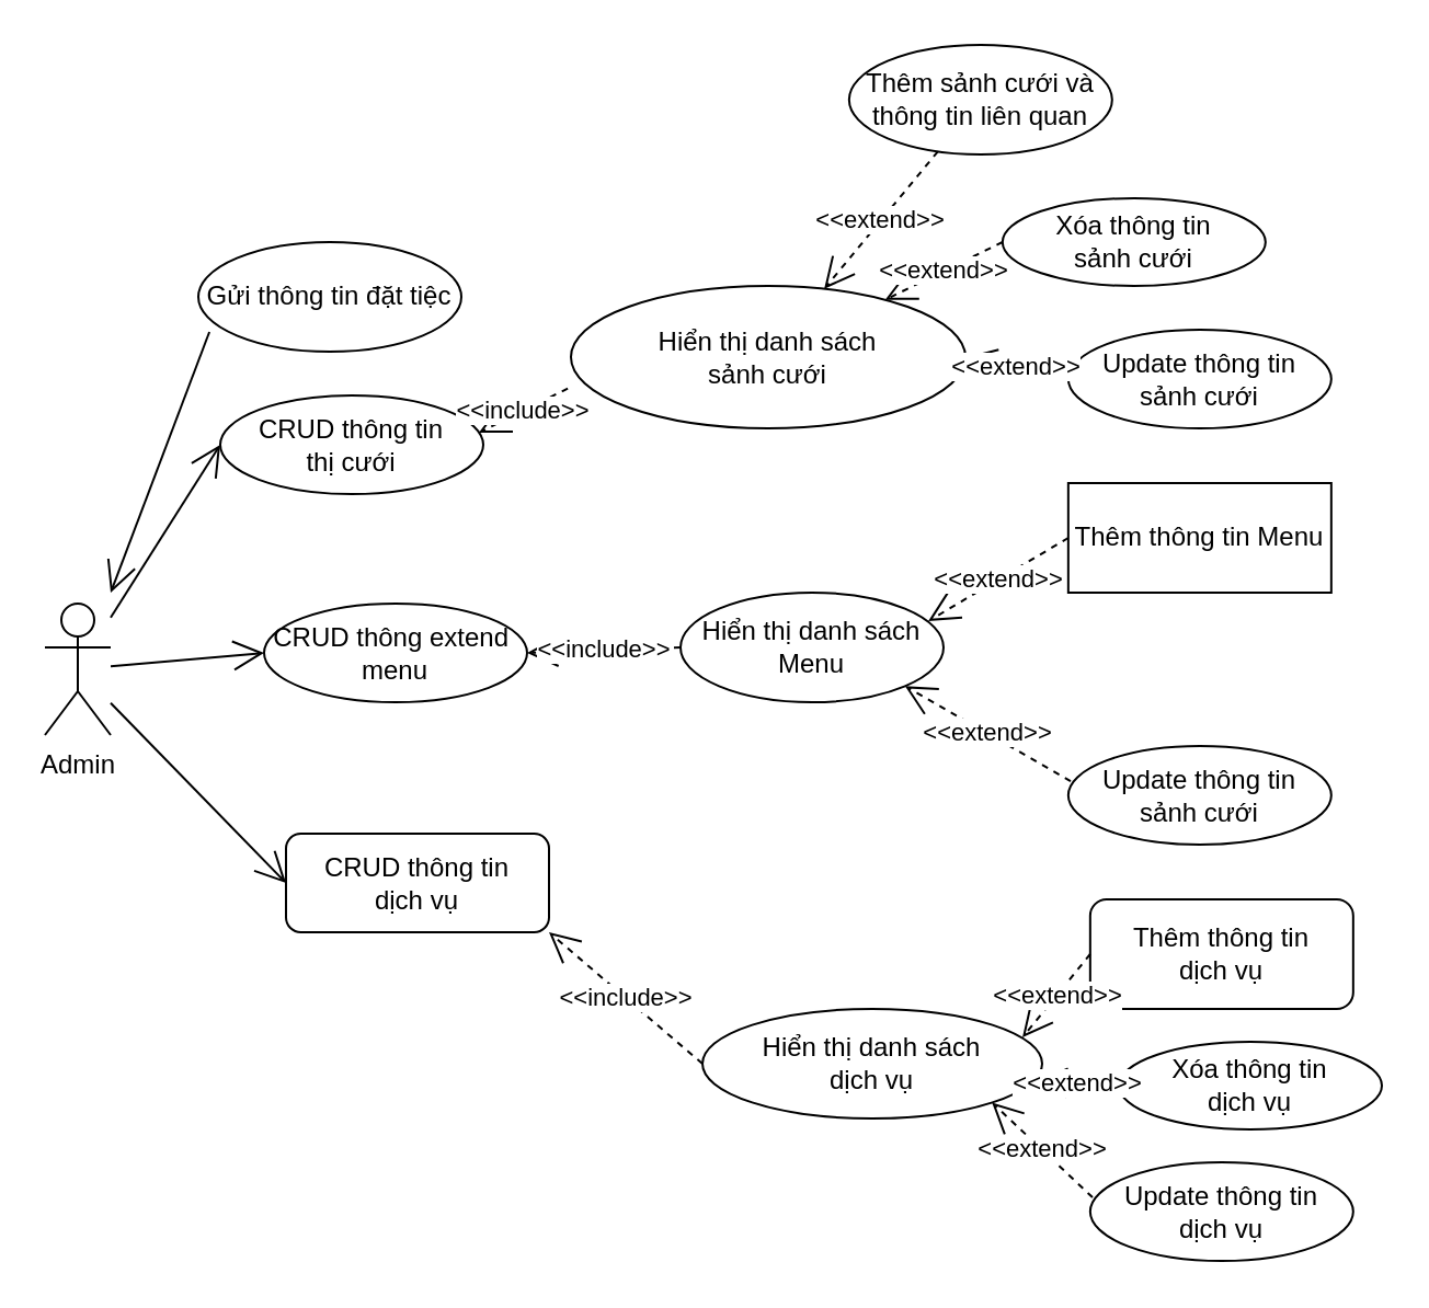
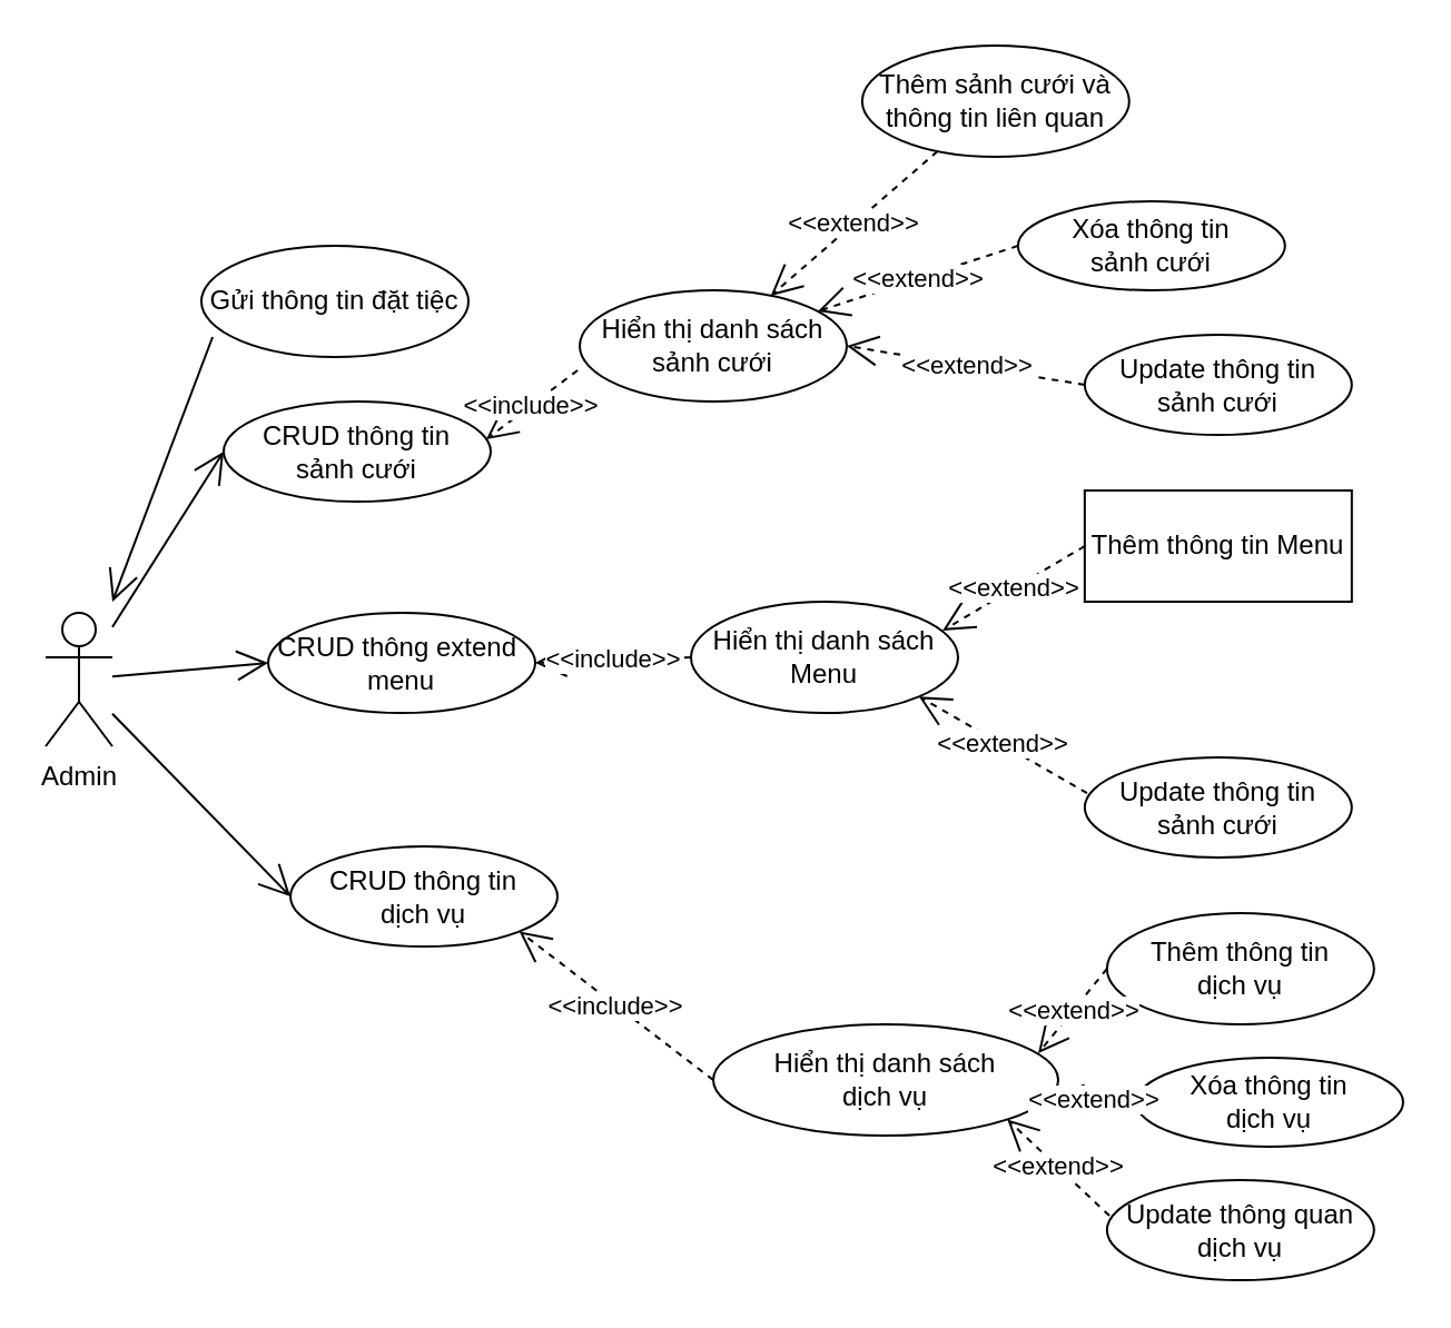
  <mxCell id="0" />
  <mxCell id="1" parent="0" />
  <mxCell id="2" value="Admin" style="shape=umlActor;verticalLabelPosition=bottom;verticalAlign=top;html=1;outlineConnect=0;" vertex="1" parent="1"><mxGeometry y="275" width="30" height="60" as="geometry" x="20" /></mxCell>
- <mxCell id="3" value="CRUD thông tin &lt;br&gt;thị cưới" style="ellipse;whiteSpace=wrap;html=1;" vertex="1" parent="1"><mxGeometry x="100" y="180" width="120" height="45" as="geometry" /></mxCell>
- <mxCell id="4" value="CRUD thông tin &lt;br&gt;dịch vụ" style="whiteSpace=wrap;html=1;rounded=1;" vertex="1" parent="1"><mxGeometry x="130" y="380" width="120" height="45" as="geometry" /></mxCell>
+ <mxCell id="3" value="CRUD thông tin &lt;br&gt;sảnh cưới" style="ellipse;whiteSpace=wrap;html=1;" vertex="1" parent="1"><mxGeometry x="100" y="180" width="120" height="45" as="geometry" /></mxCell>
+ <mxCell id="4" value="CRUD thông tin &lt;br&gt;dịch vụ" style="ellipse;whiteSpace=wrap;html=1;" vertex="1" parent="1"><mxGeometry x="130" y="380" width="120" height="45" as="geometry" /></mxCell>
  <mxCell id="5" value="CRUD thông extend&amp;nbsp;&lt;br&gt;menu" style="ellipse;whiteSpace=wrap;html=1;" vertex="1" parent="1"><mxGeometry x="120" y="275" width="120" height="45" as="geometry" /></mxCell>
  <mxCell id="6" value="" style="endArrow=open;endFill=1;endSize=12;html=1;entryX=0;entryY=0.5;entryDx=0;entryDy=0;" edge="1" parent="1" target="3" source="2"><mxGeometry width="160" relative="1" as="geometry"><mxPoint x="410" y="385" as="sourcePoint" /><mxPoint x="420" y="431.176" as="targetPoint" /></mxGeometry></mxCell>
  <mxCell id="7" value="" style="endArrow=open;endFill=1;endSize=12;html=1;entryX=0;entryY=0.5;entryDx=0;entryDy=0;" edge="1" parent="1" target="5" source="2"><mxGeometry width="160" relative="1" as="geometry"><mxPoint x="400" y="395" as="sourcePoint" /><mxPoint x="340" y="256.25" as="targetPoint" /></mxGeometry></mxCell>
  <mxCell id="8" value="" style="endArrow=open;endFill=1;endSize=12;html=1;entryX=0;entryY=0.5;entryDx=0;entryDy=0;" edge="1" parent="1" target="4" source="2"><mxGeometry width="160" relative="1" as="geometry"><mxPoint x="400" y="425" as="sourcePoint" /><mxPoint x="343.04" y="326.995" as="targetPoint" /></mxGeometry></mxCell>
  <mxCell id="9" value="Thêm sảnh cưới và thông tin liên quan" style="ellipse;whiteSpace=wrap;html=1;" vertex="1" parent="1"><mxGeometry x="386.92" y="20" width="120" height="50" as="geometry" /></mxCell>
  <mxCell id="10" value="Xóa thông tin &lt;br&gt;sảnh cưới" style="ellipse;whiteSpace=wrap;html=1;" vertex="1" parent="1"><mxGeometry x="456.92" y="90" width="120" height="40" as="geometry" /></mxCell>
  <mxCell id="11" value="Update thông tin &lt;br&gt;sảnh cưới" style="ellipse;whiteSpace=wrap;html=1;" vertex="1" parent="1"><mxGeometry x="486.92" y="150" width="120" height="45" as="geometry" /></mxCell>
  <mxCell id="12" value="Thêm thông tin Menu" style="whiteSpace=wrap;html=1;rounded=0;" vertex="1" parent="1"><mxGeometry x="486.92" y="220" width="120" height="50" as="geometry" /></mxCell>
  <mxCell id="13" value="Update thông tin &lt;br&gt;sảnh cưới" style="ellipse;whiteSpace=wrap;html=1;" vertex="1" parent="1"><mxGeometry x="486.92" y="340" width="120" height="45" as="geometry" /></mxCell>
- <mxCell id="14" value="Hiển thị danh sách&lt;br&gt;sảnh cưới" style="ellipse;whiteSpace=wrap;html=1;" vertex="1" parent="1"><mxGeometry x="260" y="130" width="180" height="65" as="geometry" /></mxCell>
+ <mxCell id="14" value="Hiển thị danh sách&lt;br&gt;sảnh cưới" style="ellipse;whiteSpace=wrap;html=1;" vertex="1" parent="1"><mxGeometry x="260" y="130" width="120" height="50" as="geometry" /></mxCell>
  <mxCell id="15" value="&amp;lt;&amp;lt;extend&amp;gt;&amp;gt;" style="endArrow=open;endSize=12;dashed=1;html=1;" edge="1" parent="1" source="9" target="14"><mxGeometry width="160" relative="1" as="geometry"><mxPoint x="356.92" y="242.5" as="sourcePoint" /><mxPoint x="369.997" y="121.923" as="targetPoint" /></mxGeometry></mxCell>
  <mxCell id="16" value="&amp;lt;&amp;lt;extend&amp;gt;&amp;gt;" style="endArrow=open;endSize=12;dashed=1;html=1;exitX=0;exitY=0.5;exitDx=0;exitDy=0;" edge="1" parent="1" source="10" target="14"><mxGeometry width="160" relative="1" as="geometry"><mxPoint x="433.843" y="78.077" as="sourcePoint" /><mxPoint x="400.92" y="132" as="targetPoint" /></mxGeometry></mxCell>
  <mxCell id="17" value="&amp;lt;&amp;lt;extend&amp;gt;&amp;gt;" style="endArrow=open;endSize=12;dashed=1;html=1;exitX=0;exitY=0.5;exitDx=0;exitDy=0;entryX=1;entryY=0.5;entryDx=0;entryDy=0;" edge="1" parent="1" source="11" target="14"><mxGeometry width="160" relative="1" as="geometry"><mxPoint x="466.92" y="120" as="sourcePoint" /><mxPoint x="401.37" y="155.501" as="targetPoint" /></mxGeometry></mxCell>
  <mxCell id="18" value="Hiển thị danh sách&lt;br&gt;Menu" style="ellipse;whiteSpace=wrap;html=1;" vertex="1" parent="1"><mxGeometry x="310" y="270" width="120" height="50" as="geometry" /></mxCell>
  <mxCell id="19" value="&amp;lt;&amp;lt;include&amp;gt;&amp;gt;" style="endArrow=open;endSize=12;dashed=1;html=1;exitX=-0.008;exitY=0.72;exitDx=0;exitDy=0;entryX=0.983;entryY=0.378;entryDx=0;entryDy=0;entryPerimeter=0;exitPerimeter=0;" edge="1" parent="1" source="14" target="3"><mxGeometry width="160" relative="1" as="geometry"><mxPoint x="450" y="182.5" as="sourcePoint" /><mxPoint x="357.897" y="171.562" as="targetPoint" /></mxGeometry></mxCell>
  <mxCell id="20" value="&amp;lt;&amp;lt;extend&amp;gt;&amp;gt;" style="endArrow=open;endSize=12;dashed=1;html=1;exitX=0;exitY=0.5;exitDx=0;exitDy=0;entryX=0.942;entryY=0.26;entryDx=0;entryDy=0;entryPerimeter=0;" edge="1" parent="1" source="12" target="18"><mxGeometry width="160" relative="1" as="geometry"><mxPoint x="466.92" y="120" as="sourcePoint" /><mxPoint x="376.987" y="149.453" as="targetPoint" /></mxGeometry></mxCell>
  <mxCell id="21" value="&amp;lt;&amp;lt;extend&amp;gt;&amp;gt;" style="endArrow=open;endSize=12;dashed=1;html=1;exitX=0.009;exitY=0.356;exitDx=0;exitDy=0;entryX=1;entryY=1;entryDx=0;entryDy=0;exitPerimeter=0;" edge="1" parent="1" source="13" target="18"><mxGeometry width="160" relative="1" as="geometry"><mxPoint x="510" y="315" as="sourcePoint" /><mxPoint x="427.96" y="313" as="targetPoint" /></mxGeometry></mxCell>
  <mxCell id="22" value="&amp;lt;&amp;lt;include&amp;gt;&amp;gt;" style="endArrow=open;endSize=12;dashed=1;html=1;exitX=0;exitY=0.5;exitDx=0;exitDy=0;entryX=1;entryY=0.5;entryDx=0;entryDy=0;" edge="1" parent="1" source="18" target="5"><mxGeometry width="160" relative="1" as="geometry"><mxPoint x="498" y="366.02" as="sourcePoint" /><mxPoint x="412.426" y="322.678" as="targetPoint" /></mxGeometry></mxCell>
- <mxCell id="23" value="Thêm thông tin&lt;br&gt;dịch vụ" style="whiteSpace=wrap;html=1;rounded=1;" vertex="1" parent="1"><mxGeometry x="496.92" y="410" width="120" height="50" as="geometry" /></mxCell>
+ <mxCell id="23" value="Thêm thông tin&lt;br&gt;dịch vụ" style="ellipse;whiteSpace=wrap;html=1;" vertex="1" parent="1"><mxGeometry x="496.92" y="410" width="120" height="50" as="geometry" /></mxCell>
  <mxCell id="24" value="Xóa thông tin&lt;br&gt;dịch vụ" style="ellipse;whiteSpace=wrap;html=1;" vertex="1" parent="1"><mxGeometry x="510" y="475" width="120" height="40" as="geometry" /></mxCell>
- <mxCell id="25" value="Update thông tin &lt;br&gt;dịch vụ" style="ellipse;whiteSpace=wrap;html=1;" vertex="1" parent="1"><mxGeometry x="496.92" y="530" width="120" height="45" as="geometry" /></mxCell>
+ <mxCell id="25" value="Update thông quan &lt;br&gt;dịch vụ" style="ellipse;whiteSpace=wrap;html=1;" vertex="1" parent="1"><mxGeometry x="496.92" y="530" width="120" height="45" as="geometry" /></mxCell>
  <mxCell id="26" value="Hiển thị danh sách&lt;br&gt;dịch vụ" style="ellipse;whiteSpace=wrap;html=1;" vertex="1" parent="1"><mxGeometry x="320" y="460" width="155" height="50" as="geometry" /></mxCell>
  <mxCell id="27" value="&amp;lt;&amp;lt;extend&amp;gt;&amp;gt;" style="endArrow=open;endSize=12;dashed=1;html=1;exitX=0;exitY=0.5;exitDx=0;exitDy=0;entryX=0.942;entryY=0.26;entryDx=0;entryDy=0;entryPerimeter=0;" edge="1" source="23" target="26" parent="1"><mxGeometry width="160" relative="1" as="geometry"><mxPoint x="476.92" y="310" as="sourcePoint" /><mxPoint x="386.987" y="339.453" as="targetPoint" /></mxGeometry></mxCell>
  <mxCell id="28" value="&amp;lt;&amp;lt;extend&amp;gt;&amp;gt;" style="endArrow=open;endSize=12;dashed=1;html=1;exitX=0;exitY=0.5;exitDx=0;exitDy=0;entryX=0.983;entryY=0.66;entryDx=0;entryDy=0;entryPerimeter=0;" edge="1" source="24" target="26" parent="1"><mxGeometry width="160" relative="1" as="geometry"><mxPoint x="506.92" y="445" as="sourcePoint" /><mxPoint x="433.04" y="483" as="targetPoint" /></mxGeometry></mxCell>
  <mxCell id="29" value="&amp;lt;&amp;lt;extend&amp;gt;&amp;gt;" style="endArrow=open;endSize=12;dashed=1;html=1;exitX=0.009;exitY=0.356;exitDx=0;exitDy=0;entryX=1;entryY=1;entryDx=0;entryDy=0;exitPerimeter=0;" edge="1" source="25" target="26" parent="1"><mxGeometry width="160" relative="1" as="geometry"><mxPoint x="520" y="505" as="sourcePoint" /><mxPoint x="437.96" y="503" as="targetPoint" /></mxGeometry></mxCell>
  <mxCell id="30" value="&amp;lt;&amp;lt;include&amp;gt;&amp;gt;" style="endArrow=open;endSize=12;dashed=1;html=1;exitX=0;exitY=0.5;exitDx=0;exitDy=0;entryX=1;entryY=1;entryDx=0;entryDy=0;" edge="1" parent="1" source="26" target="4"><mxGeometry width="160" relative="1" as="geometry"><mxPoint x="320" y="305" as="sourcePoint" /><mxPoint x="250" y="307.5" as="targetPoint" /></mxGeometry></mxCell>
  <mxCell id="31" style="edgeStyle=orthogonalEdgeStyle;rounded=0;orthogonalLoop=1;jettySize=auto;html=1;exitX=0.5;exitY=1;exitDx=0;exitDy=0;" edge="1" parent="1"><mxGeometry relative="1" as="geometry"><mxPoint x="180" y="500" as="sourcePoint" /><mxPoint x="180" y="500" as="targetPoint" /></mxGeometry></mxCell>
  <mxCell id="32" value="Gửi thông tin đặt tiệc" style="ellipse;whiteSpace=wrap;html=1;" vertex="1" parent="1"><mxGeometry x="90" y="110" width="120" height="50" as="geometry" /></mxCell>
  <mxCell id="33" value="" style="endArrow=open;endFill=1;endSize=12;html=1;exitX=0.042;exitY=0.82;exitDx=0;exitDy=0;exitPerimeter=0;" edge="1" parent="1" source="32"><mxGeometry width="160" relative="1" as="geometry"><mxPoint x="60" y="291.346" as="sourcePoint" /><mxPoint x="50" y="270" as="targetPoint" /></mxGeometry></mxCell>
